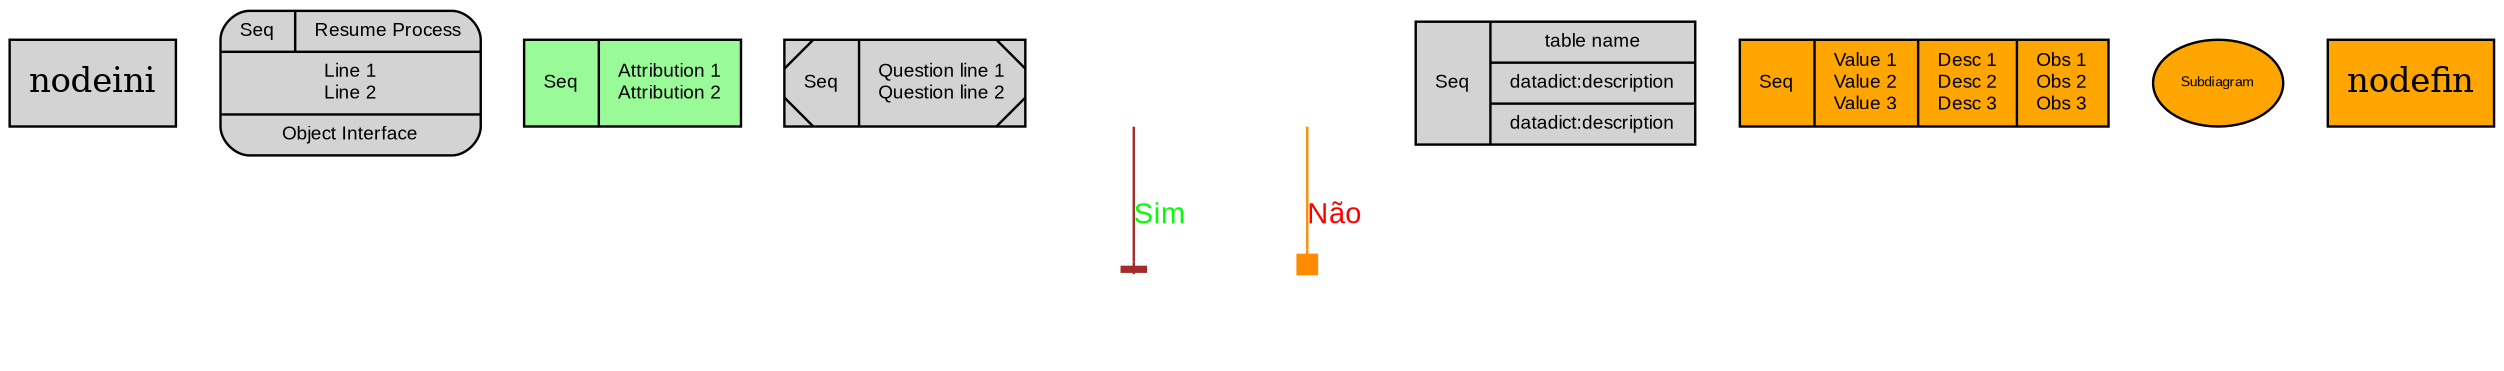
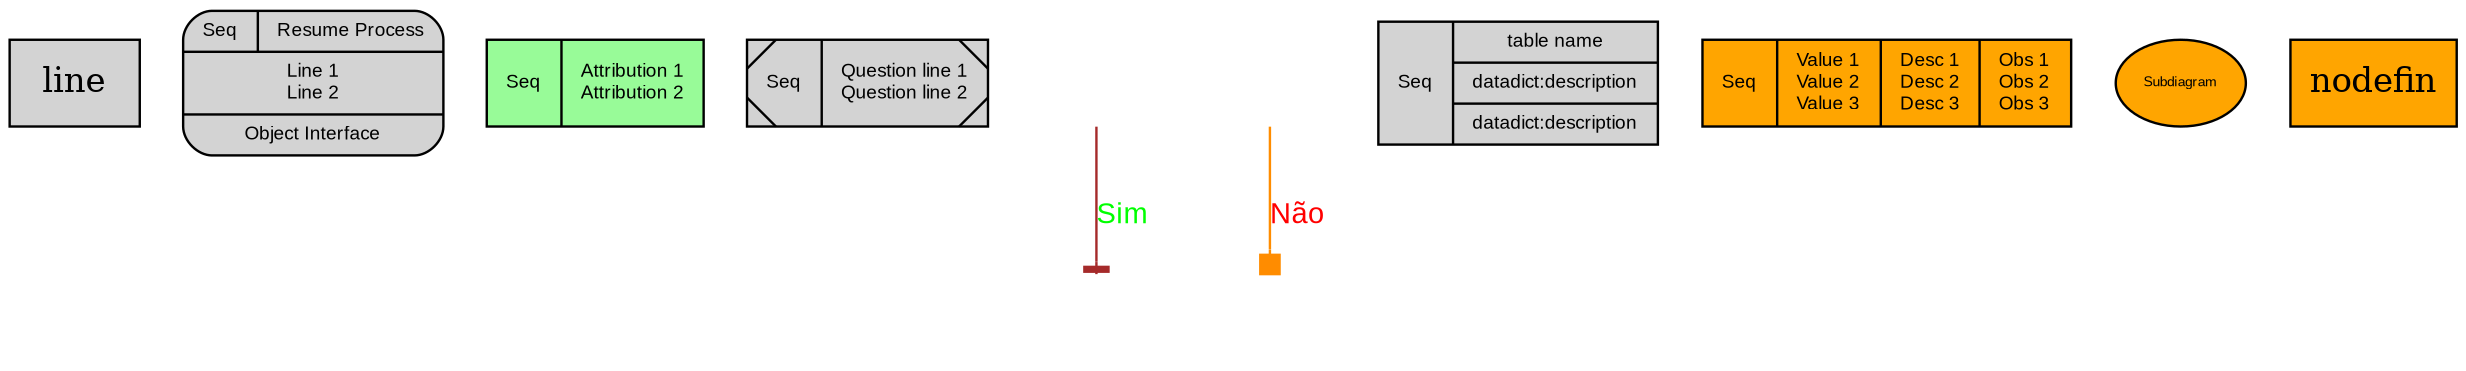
  digraph {
    node [shape=record style=filled fontname=Arial fontsize=8]
    edge [fontname=Arial fontsize=12]
-   nodeini [fillcolor=lightgrey shape=box fontname="" fontsize=""]
+   nodeini [fillcolor=lightgrey shape=box label=line fontname="" fontsize=""]
    n2 [fillcolor=lightgrey label="{{Seq|Resume Process}|Line 1\nLine 2|Object Interface}" style="rounded,filled"]
    n3 [fillcolor=palegreen label="Seq|{Attribution 1\nAttribution 2}"]
    n4 [fillcolor=lightgrey label="Seq|{Question line 1\nQuestion line 2}" style="diagonals,filled"]
    node004 [shape=none style=invisible]
    node005 [shape=none style=invisible]
    node006 [shape=none style=invisible]
    node007 [shape=none style=invisible]
    n9 [fillcolor=lightgrey label="Seq|{table name|<col1>datadict:description|<col2>datadict:description}" style="none,filled"]
    n10 [fillcolor=orange label="Seq|Value 1\nValue 2\nValue 3|Desc 1\nDesc 2\nDesc 3|Obs 1\nObs 2\nObs 3}"]
    n11 [fillcolor=orange fontsize=6 label=Subdiagram shape=ellipse]
    nodefin [fillcolor=orange shape=box fontname="" fontsize=""]
    node004 -> node005 [color=brown fontcolor=green label=Sim arrowhead=tee]
    node006 -> node007 [color=darkorange fontcolor=red label="Não" arrowhead=box]
  }
